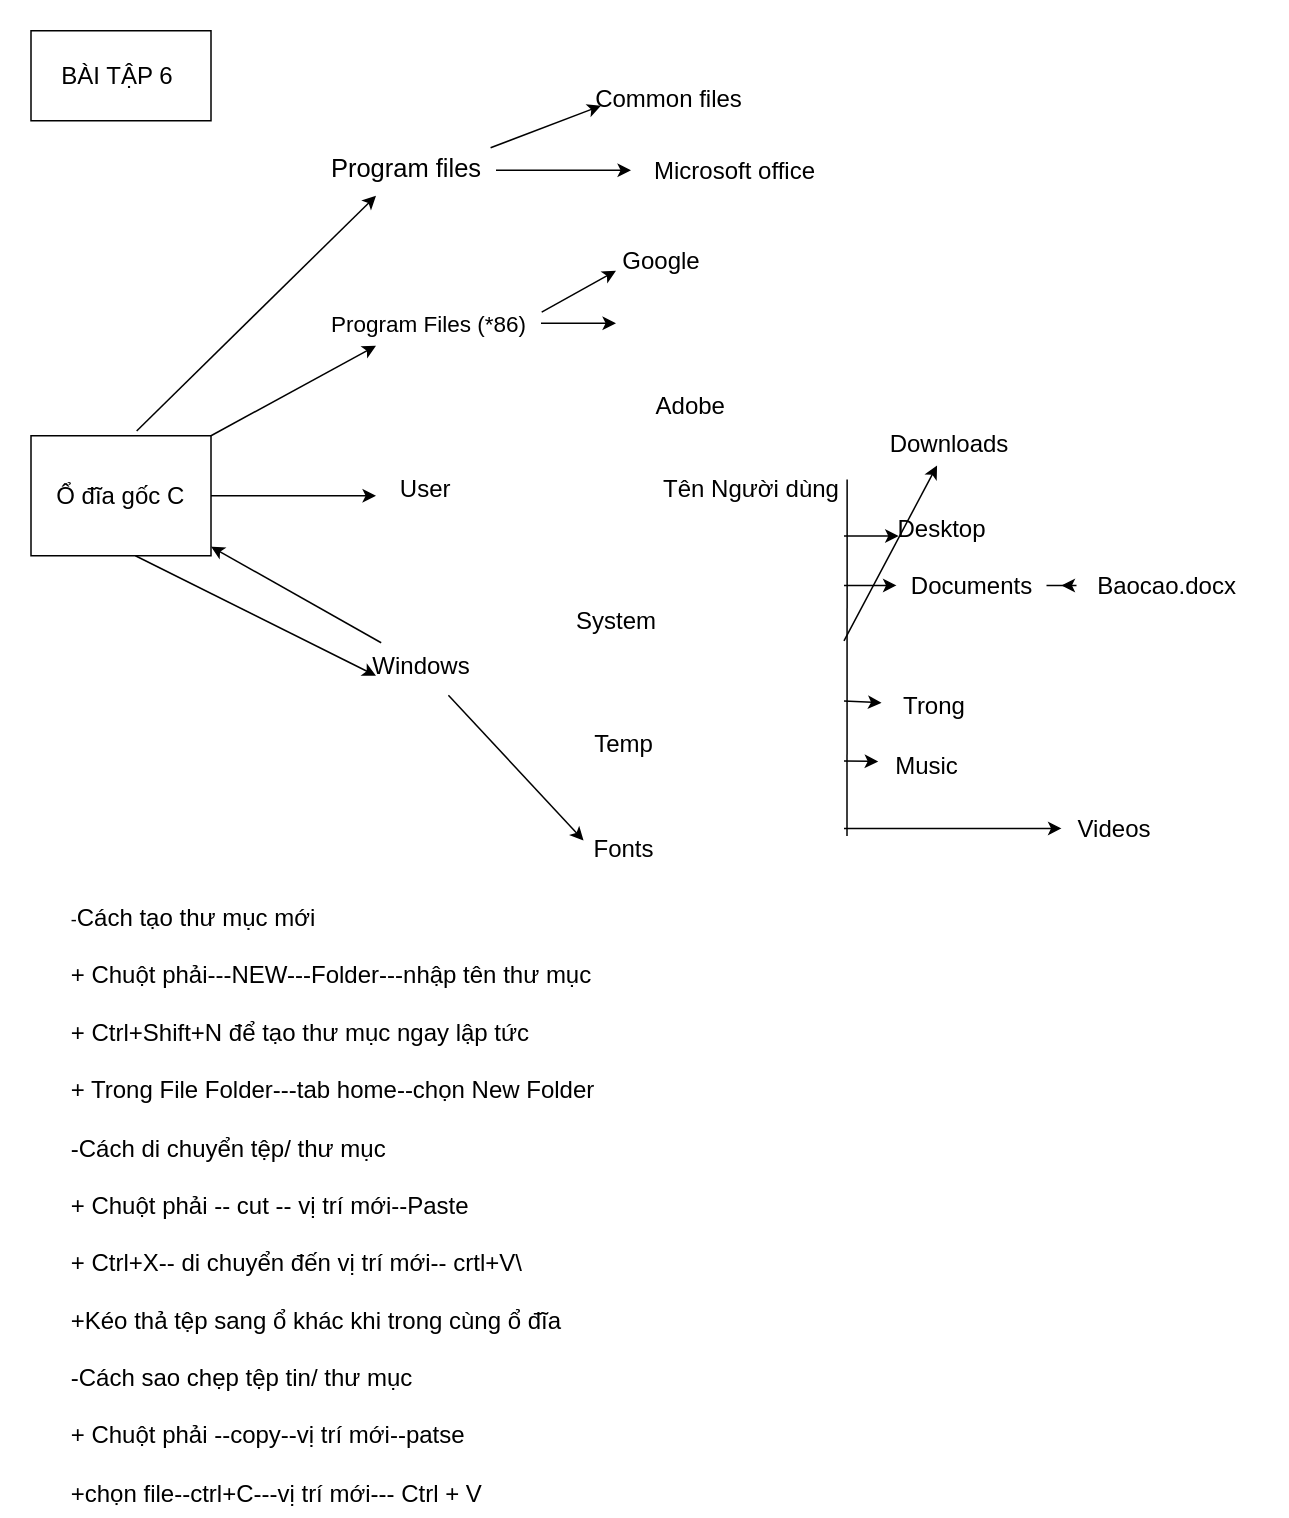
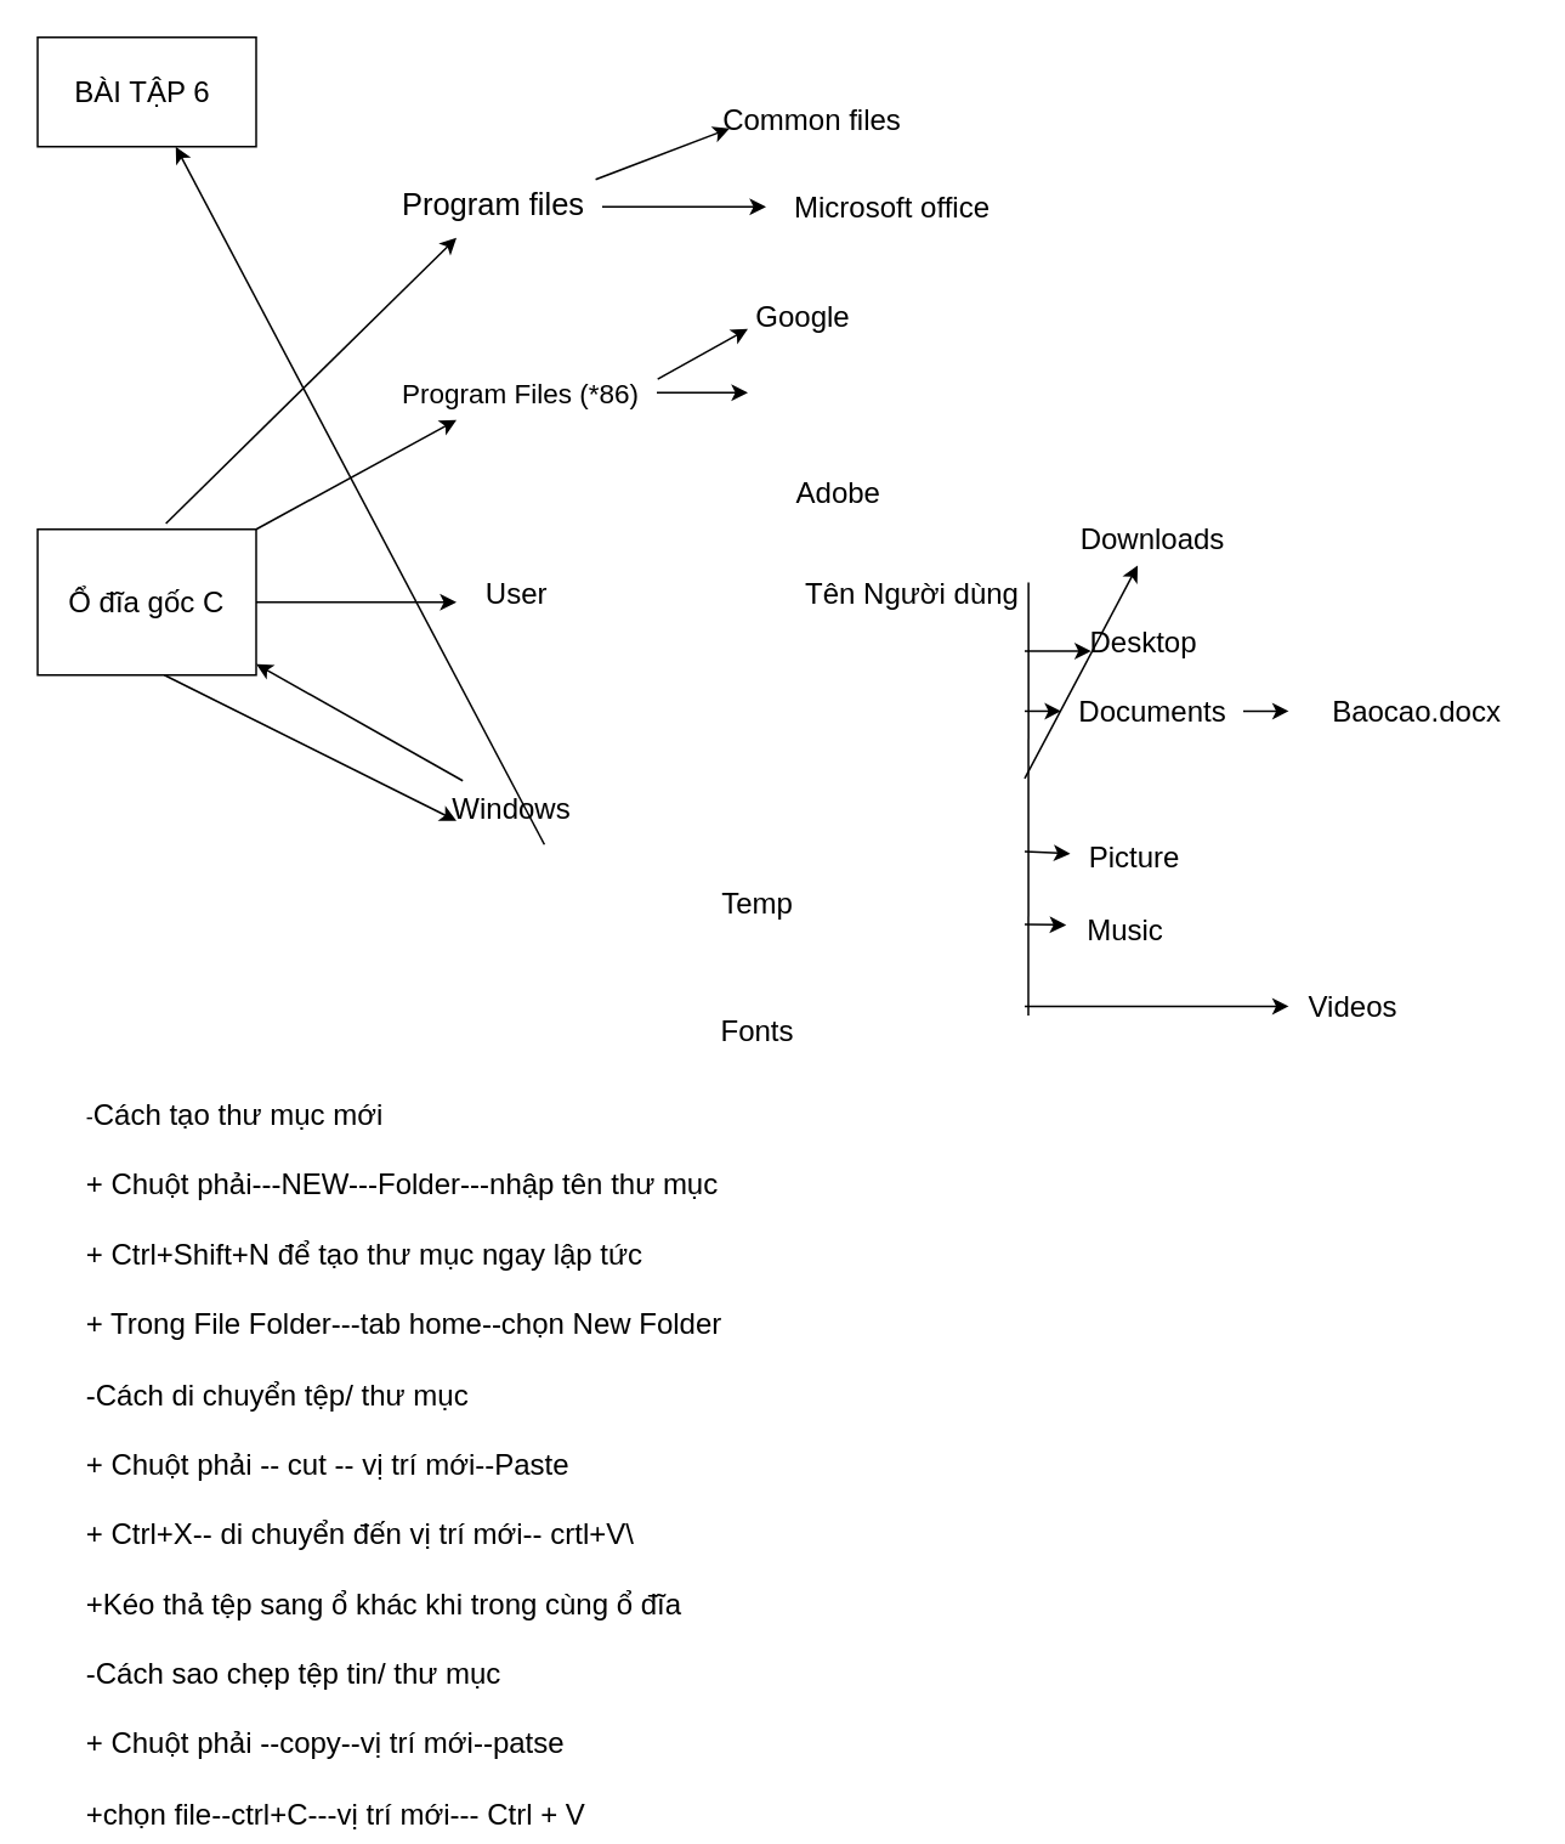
  <mxCell id="0" />
  <mxCell id="1" parent="0" />
  <mxCell id="2" style="edgeStyle=orthogonalEdgeStyle;rounded=0;orthogonalLoop=1;jettySize=auto;html=1;exitX=1;exitY=0.5;exitDx=0;exitDy=0;" edge="1" parent="1" source="3"><mxGeometry relative="1" as="geometry"><mxPoint x="250" y="330" as="targetPoint" /></mxGeometry></mxCell>
  <mxCell id="3" value="&lt;font style=&quot;font-size: 16px;&quot;&gt;Ổ đĩa gốc C&lt;/font&gt;" style="whiteSpace=wrap;html=1;rounded=0;" vertex="1" parent="1"><mxGeometry x="20" y="290" width="120" height="80" as="geometry" /></mxCell>
  <mxCell id="4" value="" style="endArrow=classic;html=1;rounded=0;exitX=0.587;exitY=-0.04;exitDx=0;exitDy=0;exitPerimeter=0;" edge="1" parent="1" source="3"><mxGeometry width="50" height="50" relative="1" as="geometry"><mxPoint x="400" y="300" as="sourcePoint" /><mxPoint x="250" y="130" as="targetPoint" /></mxGeometry></mxCell>
  <mxCell id="5" style="edgeStyle=orthogonalEdgeStyle;rounded=0;orthogonalLoop=1;jettySize=auto;html=1;" edge="1" parent="1" source="6"><mxGeometry relative="1" as="geometry"><mxPoint x="420" y="113" as="targetPoint" /></mxGeometry></mxCell>
  <mxCell id="6" value="&lt;font style=&quot;font-size: 17px;&quot;&gt;Program files&lt;/font&gt;" style="text;html=1;align=center;verticalAlign=middle;resizable=0;points=[];autosize=1;strokeColor=none;fillColor=none;" vertex="1" parent="1"><mxGeometry x="210" y="98" width="120" height="30" as="geometry" /></mxCell>
  <mxCell id="7" value="" style="endArrow=classic;html=1;rounded=0;exitX=0.97;exitY=0;exitDx=0;exitDy=0;exitPerimeter=0;" edge="1" parent="1" source="6"><mxGeometry width="50" height="50" relative="1" as="geometry"><mxPoint x="340" y="160" as="sourcePoint" /><mxPoint x="400" y="70" as="targetPoint" /></mxGeometry></mxCell>
  <mxCell id="8" value="&lt;font style=&quot;font-size: 16px;&quot;&gt;Common files&lt;/font&gt;" style="text;html=1;align=center;verticalAlign=middle;resizable=0;points=[];autosize=1;strokeColor=none;fillColor=none;" vertex="1" parent="1"><mxGeometry x="385" y="50" width="120" height="30" as="geometry" /></mxCell>
  <mxCell id="9" value="&lt;font style=&quot;font-size: 16px;&quot;&gt;Microsoft office&lt;/font&gt;" style="text;html=1;align=center;verticalAlign=middle;resizable=0;points=[];autosize=1;strokeColor=none;fillColor=none;" vertex="1" parent="1"><mxGeometry x="424" y="98" width="130" height="30" as="geometry" /></mxCell>
  <mxCell id="10" value="" style="endArrow=classic;html=1;rounded=0;exitX=1;exitY=0;exitDx=0;exitDy=0;" edge="1" parent="1" source="3"><mxGeometry width="50" height="50" relative="1" as="geometry"><mxPoint x="400" y="290" as="sourcePoint" /><mxPoint x="250" y="230" as="targetPoint" /></mxGeometry></mxCell>
  <mxCell id="11" style="edgeStyle=orthogonalEdgeStyle;rounded=0;orthogonalLoop=1;jettySize=auto;html=1;" edge="1" parent="1" source="12"><mxGeometry relative="1" as="geometry"><mxPoint x="410" y="215" as="targetPoint" /></mxGeometry></mxCell>
  <mxCell id="12" value="&lt;font style=&quot;font-size: 15px;&quot;&gt;Program Files (*86)&lt;/font&gt;" style="text;html=1;align=center;verticalAlign=middle;resizable=0;points=[];autosize=1;strokeColor=none;fillColor=none;" vertex="1" parent="1"><mxGeometry x="210" y="200" width="150" height="30" as="geometry" /></mxCell>
  <mxCell id="13" value="" style="endArrow=classic;html=1;rounded=0;exitX=1.003;exitY=0.253;exitDx=0;exitDy=0;exitPerimeter=0;" edge="1" parent="1" source="12"><mxGeometry width="50" height="50" relative="1" as="geometry"><mxPoint x="370" y="240" as="sourcePoint" /><mxPoint x="410" y="180" as="targetPoint" /></mxGeometry></mxCell>
  <mxCell id="14" value="&lt;font style=&quot;font-size: 16px;&quot;&gt;Google&lt;/font&gt;" style="text;html=1;align=center;verticalAlign=middle;resizable=0;points=[];autosize=1;strokeColor=none;fillColor=none;" vertex="1" parent="1"><mxGeometry x="400" y="158" width="80" height="30" as="geometry" /></mxCell>
  <mxCell id="15" value="&lt;font style=&quot;font-size: 16px;&quot;&gt;Adobe&lt;/font&gt;" style="text;strokeColor=none;align=center;fillColor=none;html=1;verticalAlign=middle;whiteSpace=wrap;rounded=0;" vertex="1" parent="1"><mxGeometry x="430" y="255" width="60" height="30" as="geometry" /></mxCell>
  <mxCell id="16" value="&lt;font style=&quot;font-size: 16px;&quot;&gt;User&amp;nbsp;&lt;/font&gt;" style="text;html=1;align=center;verticalAlign=middle;resizable=0;points=[];autosize=1;strokeColor=none;fillColor=none;" vertex="1" parent="1"><mxGeometry x="255" y="310" width="60" height="30" as="geometry" /></mxCell>
  <mxCell id="17" value="&lt;font style=&quot;font-size: 16px;&quot;&gt;Tên Người dùng&lt;/font&gt;" style="text;html=1;align=center;verticalAlign=middle;resizable=0;points=[];autosize=1;strokeColor=none;fillColor=none;" vertex="1" parent="1"><mxGeometry x="430" y="310" width="140" height="30" as="geometry" /></mxCell>
  <mxCell id="18" value="&lt;font style=&quot;font-size: 16px;&quot;&gt;Desktop&lt;/font&gt;" style="text;html=1;align=center;verticalAlign=middle;resizable=0;points=[];autosize=1;strokeColor=none;fillColor=none;" vertex="1" parent="1"><mxGeometry x="587" y="336.8" width="80" height="30" as="geometry" /></mxCell>
  <mxCell id="19" style="edgeStyle=orthogonalEdgeStyle;rounded=0;orthogonalLoop=1;jettySize=auto;html=1;" edge="1" parent="1" source="20"><mxGeometry relative="1" as="geometry"><mxPoint x="707" y="389.779" as="targetPoint" /></mxGeometry></mxCell>
- <mxCell id="20" value="&lt;font style=&quot;font-size: 16px;&quot;&gt;Documents&lt;/font&gt;" style="text;html=1;align=center;verticalAlign=middle;resizable=0;points=[];autosize=1;strokeColor=none;fillColor=none;" vertex="1" parent="1"><mxGeometry x="597" y="374.8" width="100" height="30" as="geometry" /></mxCell>
+ <mxCell id="20" value="&lt;font style=&quot;font-size: 16px;&quot;&gt;Documents&lt;/font&gt;" style="text;html=1;align=center;verticalAlign=middle;resizable=0;points=[];autosize=1;strokeColor=none;fillColor=none;" vertex="1" parent="1"><mxGeometry x="582" y="374.8" width="100" height="30" as="geometry" /></mxCell>
  <mxCell id="21" value="&lt;font style=&quot;font-size: 16px;&quot;&gt;Baocao.docx&lt;/font&gt;" style="text;html=1;align=center;verticalAlign=middle;resizable=0;points=[];autosize=1;strokeColor=none;fillColor=none;" vertex="1" parent="1"><mxGeometry x="717" y="374.8" width="120" height="30" as="geometry" /></mxCell>
  <mxCell id="22" value="&lt;font style=&quot;font-size: 16px;&quot;&gt;Downloads&lt;/font&gt;" style="text;html=1;align=center;verticalAlign=middle;resizable=0;points=[];autosize=1;strokeColor=none;fillColor=none;" vertex="1" parent="1"><mxGeometry x="582" y="279.8" width="100" height="30" as="geometry" /></mxCell>
- <mxCell id="23" value="&lt;font style=&quot;font-size: 16px;&quot;&gt;Trong&lt;/font&gt;" style="text;html=1;align=center;verticalAlign=middle;resizable=0;points=[];autosize=1;strokeColor=none;fillColor=none;" vertex="1" parent="1"><mxGeometry x="587" y="454.8" width="70" height="30" as="geometry" /></mxCell>
+ <mxCell id="23" value="&lt;font style=&quot;font-size: 16px;&quot;&gt;Picture&lt;/font&gt;" style="text;html=1;align=center;verticalAlign=middle;resizable=0;points=[];autosize=1;strokeColor=none;fillColor=none;" vertex="1" parent="1"><mxGeometry x="587" y="454.8" width="70" height="30" as="geometry" /></mxCell>
  <mxCell id="24" value="&lt;font style=&quot;font-size: 16px;&quot;&gt;Music&lt;/font&gt;" style="text;html=1;align=center;verticalAlign=middle;resizable=0;points=[];autosize=1;strokeColor=none;fillColor=none;" vertex="1" parent="1"><mxGeometry x="582" y="494.8" width="70" height="30" as="geometry" /></mxCell>
  <mxCell id="25" value="&lt;font style=&quot;font-size: 16px;&quot;&gt;Videos&lt;/font&gt;" style="text;html=1;align=center;verticalAlign=middle;resizable=0;points=[];autosize=1;strokeColor=none;fillColor=none;" vertex="1" parent="1"><mxGeometry x="707" y="536.8" width="70" height="30" as="geometry" /></mxCell>
  <mxCell id="26" value="" style="endArrow=none;html=1;rounded=0;entryX=0.515;entryY=1.08;entryDx=0;entryDy=0;entryPerimeter=0;" edge="1" parent="1"><mxGeometry width="50" height="50" relative="1" as="geometry"><mxPoint x="564" y="556.8" as="sourcePoint" /><mxPoint x="564.1" y="319.2" as="targetPoint" /></mxGeometry></mxCell>
  <mxCell id="27" value="" style="endArrow=classic;html=1;rounded=0;entryX=0.143;entryY=0.667;entryDx=0;entryDy=0;entryPerimeter=0;" edge="1" parent="1" target="18"><mxGeometry width="50" height="50" relative="1" as="geometry"><mxPoint x="562" y="356.8" as="sourcePoint" /><mxPoint x="552" y="366.8" as="targetPoint" /></mxGeometry></mxCell>
  <mxCell id="28" value="" style="endArrow=classic;html=1;rounded=0;" edge="1" parent="1" target="20"><mxGeometry width="50" height="50" relative="1" as="geometry"><mxPoint x="562" y="389.8" as="sourcePoint" /><mxPoint x="552" y="366.8" as="targetPoint" /></mxGeometry></mxCell>
  <mxCell id="29" value="" style="endArrow=classic;html=1;rounded=0;" edge="1" parent="1" target="22"><mxGeometry width="50" height="50" relative="1" as="geometry"><mxPoint x="562" y="426.8" as="sourcePoint" /><mxPoint x="552" y="366.8" as="targetPoint" /></mxGeometry></mxCell>
  <mxCell id="30" value="" style="endArrow=classic;html=1;rounded=0;" edge="1" parent="1" target="23"><mxGeometry width="50" height="50" relative="1" as="geometry"><mxPoint x="562" y="466.8" as="sourcePoint" /><mxPoint x="552" y="366.8" as="targetPoint" /></mxGeometry></mxCell>
  <mxCell id="31" value="" style="endArrow=classic;html=1;rounded=0;entryX=0.04;entryY=0.413;entryDx=0;entryDy=0;entryPerimeter=0;" edge="1" parent="1" target="24"><mxGeometry width="50" height="50" relative="1" as="geometry"><mxPoint x="562" y="506.8" as="sourcePoint" /><mxPoint x="552" y="366.8" as="targetPoint" /></mxGeometry></mxCell>
  <mxCell id="32" value="" style="endArrow=classic;html=1;rounded=0;" edge="1" parent="1" target="25"><mxGeometry width="50" height="50" relative="1" as="geometry"><mxPoint x="562" y="551.8" as="sourcePoint" /><mxPoint x="552" y="366.8" as="targetPoint" /></mxGeometry></mxCell>
  <mxCell id="33" value="" style="endArrow=classic;html=1;rounded=0;exitX=0.58;exitY=1;exitDx=0;exitDy=0;exitPerimeter=0;" edge="1" parent="1" source="3"><mxGeometry width="50" height="50" relative="1" as="geometry"><mxPoint x="400" y="470" as="sourcePoint" /><mxPoint x="250" y="450" as="targetPoint" /></mxGeometry></mxCell>
  <mxCell id="34" value="&lt;font style=&quot;font-size: 16px;&quot;&gt;Windows&lt;/font&gt;" style="text;html=1;align=center;verticalAlign=middle;resizable=0;points=[];autosize=1;strokeColor=none;fillColor=none;" vertex="1" parent="1"><mxGeometry x="235" y="428" width="90" height="30" as="geometry" /></mxCell>
- <mxCell id="35" value="&lt;font style=&quot;font-size: 16px;&quot;&gt;System&lt;/font&gt;" style="text;html=1;align=center;verticalAlign=middle;resizable=0;points=[];autosize=1;strokeColor=none;fillColor=none;" vertex="1" parent="1"><mxGeometry x="370" y="398" width="80" height="30" as="geometry" /></mxCell>
  <mxCell id="36" value="&lt;font style=&quot;font-size: 16px;&quot;&gt;Fonts&lt;/font&gt;" style="text;html=1;align=center;verticalAlign=middle;resizable=0;points=[];autosize=1;strokeColor=none;fillColor=none;" vertex="1" parent="1"><mxGeometry x="385" y="550" width="60" height="30" as="geometry" /></mxCell>
  <mxCell id="37" value="&lt;font style=&quot;font-size: 16px;&quot;&gt;Temp&lt;/font&gt;" style="text;html=1;align=center;verticalAlign=middle;resizable=0;points=[];autosize=1;strokeColor=none;fillColor=none;" vertex="1" parent="1"><mxGeometry x="385" y="480" width="60" height="30" as="geometry" /></mxCell>
  <mxCell id="38" value="&lt;font style=&quot;font-size: 16px;&quot;&gt;BÀI TẬP 6&amp;nbsp;&lt;/font&gt;" style="whiteSpace=wrap;html=1;" vertex="1" parent="1"><mxGeometry x="20" y="20" width="120" height="60" as="geometry" /></mxCell>
  <mxCell id="39" value="-&lt;font style=&quot;font-size: 16px;&quot;&gt;Cách tạo thư mục mới &lt;br/&gt;&lt;br&gt; + Chuột phải---NEW---Folder---nhập tên thư mục&lt;br/&gt;&lt;br&gt; + Ctrl+Shift+N để tạo thư mục ngay lập tức&lt;br/&gt;&lt;br&gt; + Trong File Folder---tab home--chọn New Folder&lt;br/&gt;&lt;br&gt;-Cách di chuyển tệp/ thư mục&lt;br/&gt;&lt;br&gt;+ Chuột phải -- cut -- vị trí mới--Paste&lt;br/&gt;&lt;br&gt;+ Ctrl+X-- di chuyển đến vị trí mới-- crtl+V\&lt;br/&gt;&lt;br&gt;+Kéo thả tệp sang ổ khác khi trong cùng ổ đĩa&lt;br/&gt;&lt;br&gt;-Cách sao chẹp tệp tin/ thư mục&lt;br/&gt;&lt;br&gt;+ Chuột phải --copy--vị trí mới--patse&lt;br/&gt;&lt;br&gt;+chọn file--ctrl+C---vị trí mới--- Ctrl + V&lt;/font&gt;" style="text;whiteSpace=wrap;html=1;" vertex="1" parent="1"><mxGeometry x="45" y="595" width="605" height="395" as="geometry" /></mxCell>
  <mxCell id="40" value="" style="endArrow=classic;html=1;rounded=0;" edge="1" parent="1" source="34" target="3"><mxGeometry width="50" height="50" relative="1" as="geometry"><mxPoint x="360" y="450" as="sourcePoint" /><mxPoint x="410" y="400" as="targetPoint" /></mxGeometry></mxCell>
- <mxCell id="41" value="" style="endArrow=classic;html=1;rounded=0;exitX=0.703;exitY=1.167;exitDx=0;exitDy=0;exitPerimeter=0;entryX=0.056;entryY=0.328;entryDx=0;entryDy=0;entryPerimeter=0;" edge="1" parent="1" source="34" target="36"><mxGeometry width="50" height="50" relative="1" as="geometry"><mxPoint x="360" y="450" as="sourcePoint" /><mxPoint x="410" y="400" as="targetPoint" /></mxGeometry></mxCell>
+ <mxCell id="41" value="" style="endArrow=classic;html=1;rounded=0;exitX=0.703;exitY=1.167;exitDx=0;exitDy=0;exitPerimeter=0;" edge="1" parent="1" source="34" target="38"><mxGeometry width="50" height="50" relative="1" as="geometry"><mxPoint x="360" y="450" as="sourcePoint" /><mxPoint x="410" y="400" as="targetPoint" /></mxGeometry></mxCell>
